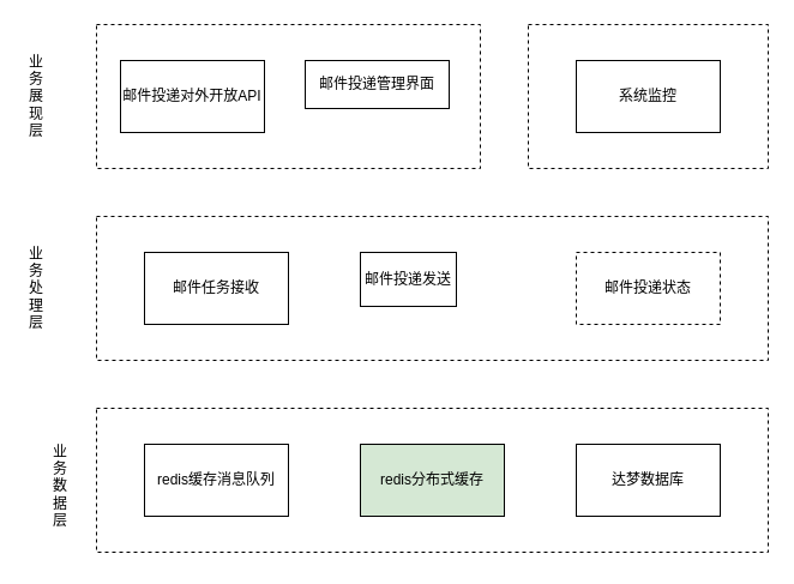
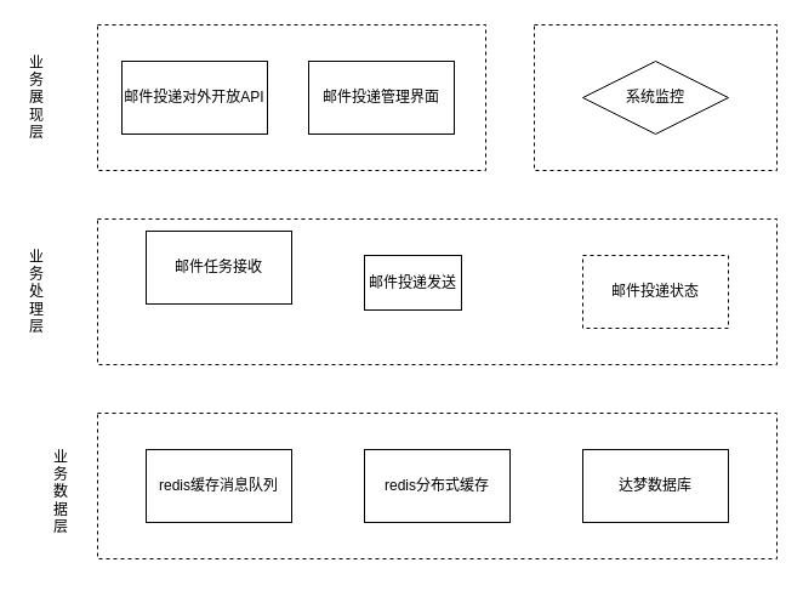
  <mxCell id="0" />
  <mxCell id="1" parent="0" />
  <mxCell id="2" value="" style="rounded=0;whiteSpace=wrap;html=1;dashed=1;" parent="1" vertex="1"><mxGeometry x="80" y="340" width="560" height="120" as="geometry" /></mxCell>
  <mxCell id="3" value="" style="rounded=0;whiteSpace=wrap;html=1;dashed=1;" parent="1" vertex="1"><mxGeometry x="80" y="180" width="560" height="120" as="geometry" /></mxCell>
  <mxCell id="4" value="" style="rounded=0;whiteSpace=wrap;html=1;dashed=1;" parent="1" vertex="1"><mxGeometry x="440" y="20" width="200" height="120" as="geometry" /></mxCell>
  <mxCell id="5" value="" style="rounded=0;whiteSpace=wrap;html=1;dashed=1;" parent="1" vertex="1"><mxGeometry x="80" y="20" width="320" height="120" as="geometry" /></mxCell>
  <mxCell id="6" value="邮件投递对外开放API" style="rounded=0;whiteSpace=wrap;html=1;" parent="1" vertex="1"><mxGeometry x="100" y="50" width="120" height="60" as="geometry" /></mxCell>
- <mxCell id="7" value="邮件投递管理界面" style="rounded=0;whiteSpace=wrap;html=1;" parent="1" vertex="1"><mxGeometry x="254" y="50" width="120" height="40" as="geometry" /></mxCell>
- <mxCell id="8" value="系统监控" style="rounded=0;whiteSpace=wrap;html=1;" parent="1" vertex="1"><mxGeometry x="480" y="50" width="120" height="60" as="geometry" /></mxCell>
+ <mxCell id="7" value="邮件投递管理界面" style="rounded=0;whiteSpace=wrap;html=1;" parent="1" vertex="1"><mxGeometry x="254" y="50" width="120" height="60" as="geometry" /></mxCell>
+ <mxCell id="8" value="系统监控" style="rhombus;whiteSpace=wrap;html=1;" parent="1" vertex="1"><mxGeometry x="480" y="50" width="120" height="60" as="geometry" /></mxCell>
  <mxCell id="9" value="业务展现层" style="text;html=1;strokeColor=none;fillColor=none;align=center;verticalAlign=middle;whiteSpace=wrap;rounded=0;horizontal=1;" parent="1" vertex="1"><mxGeometry x="20" y="20" width="20" height="120" as="geometry" /></mxCell>
  <mxCell id="10" value="业务处理层" style="text;html=1;strokeColor=none;fillColor=none;align=center;verticalAlign=middle;whiteSpace=wrap;rounded=0;horizontal=1;" parent="1" vertex="1"><mxGeometry x="20" y="180" width="20" height="120" as="geometry" /></mxCell>
- <mxCell id="11" value="邮件任务接收" style="rounded=0;whiteSpace=wrap;html=1;" parent="1" vertex="1"><mxGeometry x="120" y="210" width="120" height="60" as="geometry" /></mxCell>
+ <mxCell id="11" value="邮件任务接收" style="rounded=0;whiteSpace=wrap;html=1;" parent="1" vertex="1"><mxGeometry x="120" y="190" width="120" height="60" as="geometry" /></mxCell>
  <mxCell id="12" value="邮件投递发送" style="rounded=0;whiteSpace=wrap;html=1;" parent="1" vertex="1"><mxGeometry x="300" y="210" width="80" height="45" as="geometry" /></mxCell>
  <mxCell id="13" value="邮件投递状态" style="rounded=0;whiteSpace=wrap;html=1;dashed=1;" parent="1" vertex="1"><mxGeometry x="480" y="210" width="120" height="60" as="geometry" /></mxCell>
  <mxCell id="14" value="redis缓存消息队列" style="rounded=0;whiteSpace=wrap;html=1;" parent="1" vertex="1"><mxGeometry x="120" y="370" width="120" height="60" as="geometry" /></mxCell>
- <mxCell id="15" value="redis分布式缓存" style="rounded=0;whiteSpace=wrap;html=1;fillColor=#d5e8d4;" parent="1" vertex="1"><mxGeometry x="300" y="370" width="120" height="60" as="geometry" /></mxCell>
+ <mxCell id="15" value="redis分布式缓存" style="rounded=0;whiteSpace=wrap;html=1;" parent="1" vertex="1"><mxGeometry x="300" y="370" width="120" height="60" as="geometry" /></mxCell>
  <mxCell id="16" value="达梦数据库" style="rounded=0;whiteSpace=wrap;html=1;" parent="1" vertex="1"><mxGeometry x="480" y="370" width="120" height="60" as="geometry" /></mxCell>
  <mxCell id="17" value="业务数据层" style="text;html=1;strokeColor=none;fillColor=none;align=center;verticalAlign=middle;whiteSpace=wrap;rounded=0;horizontal=1;" parent="1" vertex="1"><mxGeometry x="40" y="345" width="20" height="120" as="geometry" /></mxCell>
